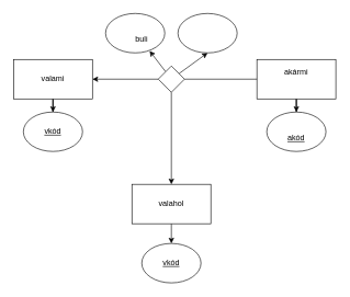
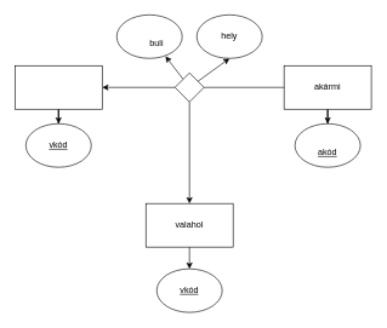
  <mxCell id="0" />
  <mxCell id="1" parent="0" />
  <mxCell id="2" value="" style="edgeStyle=orthogonalEdgeStyle;rounded=0;orthogonalLoop=1;jettySize=auto;html=1;" edge="1" parent="1" source="3" target="7"><mxGeometry relative="1" as="geometry" /></mxCell>
  <mxCell id="3" value="" style="rounded=0;whiteSpace=wrap;html=1;" vertex="1" parent="1"><mxGeometry x="390" y="90" width="120" height="60" as="geometry" /></mxCell>
  <mxCell id="4" value="" style="edgeStyle=orthogonalEdgeStyle;rounded=0;orthogonalLoop=1;jettySize=auto;html=1;" edge="1" parent="1" source="5" target="6"><mxGeometry relative="1" as="geometry" /></mxCell>
  <mxCell id="5" value="" style="rounded=0;whiteSpace=wrap;html=1;" vertex="1" parent="1"><mxGeometry x="20" y="90" width="120" height="60" as="geometry" /></mxCell>
  <mxCell id="6" value="" style="ellipse;whiteSpace=wrap;html=1;" vertex="1" parent="1"><mxGeometry x="35" y="170" width="90" height="60" as="geometry" /></mxCell>
  <mxCell id="7" value="" style="ellipse;whiteSpace=wrap;html=1;" vertex="1" parent="1"><mxGeometry x="405" y="170" width="90" height="60" as="geometry" /></mxCell>
- <mxCell id="8" value="valami" style="text;html=1;strokeColor=none;fillColor=none;align=center;verticalAlign=middle;whiteSpace=wrap;rounded=0;" vertex="1" parent="1"><mxGeometry x="50" y="105" width="60" height="30" as="geometry" /></mxCell>
- <mxCell id="9" value="akármi" style="text;html=1;strokeColor=none;fillColor=none;align=center;verticalAlign=middle;whiteSpace=wrap;rounded=0;" vertex="1" parent="1"><mxGeometry x="420" y="95" width="60" height="30" as="geometry" /></mxCell>
+ <mxCell id="9" value="akármi" style="text;html=1;strokeColor=none;fillColor=none;align=center;verticalAlign=middle;whiteSpace=wrap;rounded=0;" vertex="1" parent="1"><mxGeometry x="420" y="105" width="60" height="30" as="geometry" /></mxCell>
  <mxCell id="10" value="&lt;u&gt;vkód&lt;/u&gt;" style="text;html=1;strokeColor=none;fillColor=none;align=center;verticalAlign=middle;whiteSpace=wrap;rounded=0;" vertex="1" parent="1"><mxGeometry x="50" y="185" width="60" height="30" as="geometry" /></mxCell>
  <mxCell id="11" value="&lt;u&gt;akód&lt;/u&gt;" style="text;html=1;strokeColor=none;fillColor=none;align=center;verticalAlign=middle;whiteSpace=wrap;rounded=0;" vertex="1" parent="1"><mxGeometry x="420" y="195" width="60" height="30" as="geometry" /></mxCell>
  <mxCell id="12" value="" style="edgeStyle=orthogonalEdgeStyle;rounded=0;orthogonalLoop=1;jettySize=auto;html=1;" edge="1" parent="1" source="17" target="5"><mxGeometry relative="1" as="geometry" /></mxCell>
  <mxCell id="13" value="" style="edgeStyle=orthogonalEdgeStyle;rounded=0;orthogonalLoop=1;jettySize=auto;html=1;endArrow=none;endFill=0;" edge="1" parent="1" source="17" target="3"><mxGeometry relative="1" as="geometry" /></mxCell>
  <mxCell id="14" value="" style="rounded=0;orthogonalLoop=1;jettySize=auto;html=1;entryX=0.744;entryY=0.95;entryDx=0;entryDy=0;entryPerimeter=0;" edge="1" parent="1" source="17" target="18"><mxGeometry relative="1" as="geometry" /></mxCell>
  <mxCell id="15" value="" style="edgeStyle=none;rounded=0;orthogonalLoop=1;jettySize=auto;html=1;entryX=0.5;entryY=1;entryDx=0;entryDy=0;" edge="1" parent="1" source="17" target="19"><mxGeometry relative="1" as="geometry"><mxPoint x="290" y="70" as="targetPoint" /></mxGeometry></mxCell>
  <mxCell id="16" value="" style="edgeStyle=none;rounded=0;orthogonalLoop=1;jettySize=auto;html=1;entryX=0.5;entryY=0;entryDx=0;entryDy=0;" edge="1" parent="1" source="17" target="23"><mxGeometry relative="1" as="geometry"><mxPoint x="260" y="210" as="targetPoint" /></mxGeometry></mxCell>
  <mxCell id="17" value="" style="rhombus;whiteSpace=wrap;html=1;direction=south;" vertex="1" parent="1"><mxGeometry x="240" y="100" width="40" height="40" as="geometry" /></mxCell>
  <mxCell id="18" value="" style="ellipse;whiteSpace=wrap;html=1;" vertex="1" parent="1"><mxGeometry x="160" y="20" width="90" height="60" as="geometry" /></mxCell>
  <mxCell id="19" value="" style="ellipse;whiteSpace=wrap;html=1;" vertex="1" parent="1"><mxGeometry x="270" y="20" width="90" height="60" as="geometry" /></mxCell>
  <mxCell id="20" value="buli" style="text;html=1;strokeColor=none;fillColor=none;align=center;verticalAlign=middle;whiteSpace=wrap;rounded=0;" vertex="1" parent="1"><mxGeometry x="185" y="45" width="60" height="30" as="geometry" /></mxCell>
+ <mxCell id="21" value="hely" style="text;html=1;strokeColor=none;fillColor=none;align=center;verticalAlign=middle;whiteSpace=wrap;rounded=0;" vertex="1" parent="1"><mxGeometry x="285" y="35" width="60" height="30" as="geometry" /></mxCell>
  <mxCell id="22" value="" style="edgeStyle=none;rounded=0;orthogonalLoop=1;jettySize=auto;html=1;" edge="1" parent="1" source="23" target="24"><mxGeometry relative="1" as="geometry" /></mxCell>
  <mxCell id="23" value="" style="rounded=0;whiteSpace=wrap;html=1;" vertex="1" parent="1"><mxGeometry x="200" y="280" width="120" height="60" as="geometry" /></mxCell>
  <mxCell id="24" value="" style="ellipse;whiteSpace=wrap;html=1;" vertex="1" parent="1"><mxGeometry x="215" y="370" width="90" height="60" as="geometry" /></mxCell>
  <mxCell id="25" value="valahol" style="text;html=1;strokeColor=none;fillColor=none;align=center;verticalAlign=middle;whiteSpace=wrap;rounded=0;" vertex="1" parent="1"><mxGeometry x="230" y="295" width="60" height="30" as="geometry" /></mxCell>
  <mxCell id="26" value="&lt;u&gt;vkód&lt;/u&gt;" style="text;html=1;strokeColor=none;fillColor=none;align=center;verticalAlign=middle;whiteSpace=wrap;rounded=0;" vertex="1" parent="1"><mxGeometry x="230" y="385" width="60" height="30" as="geometry" /></mxCell>
